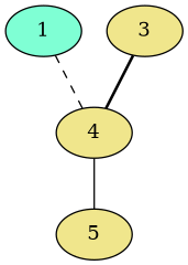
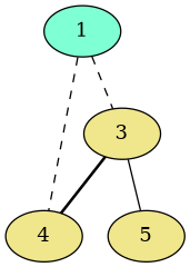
  digraph {
    node [fillcolor=khaki style=filled]
    edge [arrowhead=none arrowtail=none style=dashed]
    1 [fillcolor=aquamarine]
    3
    4
    5
+   1 -> 3
    1 -> 4
    3 -> 4 [style=bold]
-   4 -> 5 [style=solid]
+   3 -> 5 [style=solid]
  }
